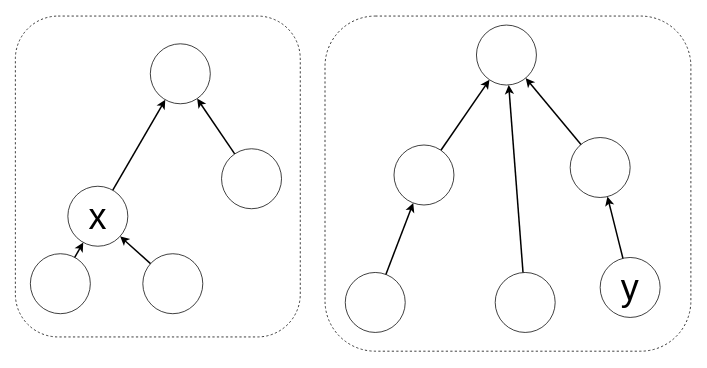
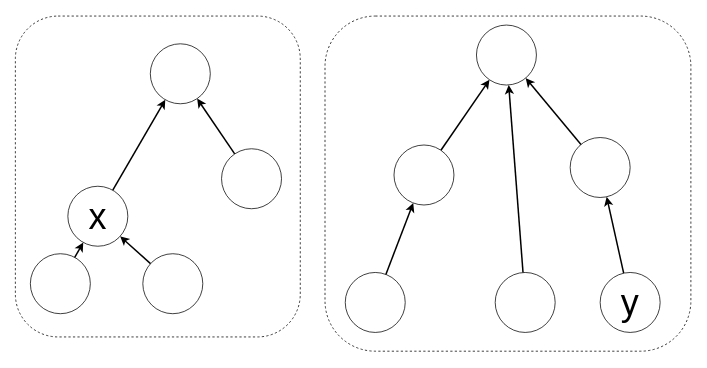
  <mxCell id="0" />
  <mxCell id="1" parent="0" />
  <mxCell id="2" value="" style="rounded=1;whiteSpace=wrap;html=1;fillColor=none;dashed=1;" vertex="1" parent="1"><mxGeometry x="20" y="20.5" width="380" height="428" as="geometry" /></mxCell>
  <mxCell id="3" value="" style="rounded=1;whiteSpace=wrap;html=1;fillColor=none;dashed=1;" vertex="1" parent="1"><mxGeometry x="433" y="20.5" width="488" height="447" as="geometry" /></mxCell>
  <mxCell id="4" value="" style="ellipse;whiteSpace=wrap;html=1;aspect=fixed;" vertex="1" parent="1"><mxGeometry x="200" y="57.5" width="80" height="80" as="geometry" /></mxCell>
  <mxCell id="5" value="&lt;font style=&quot;font-size: 48px&quot;&gt;x&lt;/font&gt;" style="ellipse;whiteSpace=wrap;html=1;aspect=fixed;" vertex="1" parent="1"><mxGeometry x="90" y="247.5" width="80" height="80" as="geometry" /></mxCell>
  <mxCell id="6" value="" style="endArrow=classic;html=1;strokeWidth=2;" edge="1" parent="1" source="5" target="4"><mxGeometry width="50" height="50" relative="1" as="geometry"><mxPoint x="270" y="227.5" as="sourcePoint" /><mxPoint x="320" y="177.5" as="targetPoint" /></mxGeometry></mxCell>
  <mxCell id="7" value="" style="ellipse;whiteSpace=wrap;html=1;aspect=fixed;" vertex="1" parent="1"><mxGeometry x="295" y="197.5" width="80" height="80" as="geometry" /></mxCell>
  <mxCell id="8" value="" style="ellipse;whiteSpace=wrap;html=1;aspect=fixed;" vertex="1" parent="1"><mxGeometry x="40" y="337.5" width="80" height="80" as="geometry" /></mxCell>
  <mxCell id="9" value="" style="ellipse;whiteSpace=wrap;html=1;aspect=fixed;" vertex="1" parent="1"><mxGeometry x="190" y="337.5" width="80" height="80" as="geometry" /></mxCell>
  <mxCell id="10" value="" style="endArrow=classic;html=1;strokeWidth=2;" edge="1" parent="1" source="8" target="5"><mxGeometry width="50" height="50" relative="1" as="geometry"><mxPoint x="72.945" y="350.235" as="sourcePoint" /><mxPoint x="119.87" y="277.647" as="targetPoint" /></mxGeometry></mxCell>
  <mxCell id="11" value="" style="endArrow=classic;html=1;strokeWidth=2;" edge="1" parent="1" source="9" target="5"><mxGeometry width="50" height="50" relative="1" as="geometry"><mxPoint x="60" y="487.5" as="sourcePoint" /><mxPoint x="110" y="437.5" as="targetPoint" /></mxGeometry></mxCell>
  <mxCell id="12" value="" style="endArrow=classic;html=1;strokeWidth=2;" edge="1" parent="1" source="7" target="4"><mxGeometry width="50" height="50" relative="1" as="geometry"><mxPoint x="360" y="157.5" as="sourcePoint" /><mxPoint x="410" y="107.5" as="targetPoint" /></mxGeometry></mxCell>
  <mxCell id="13" value="" style="ellipse;whiteSpace=wrap;html=1;aspect=fixed;" vertex="1" parent="1"><mxGeometry x="635" y="32.5" width="80" height="80" as="geometry" /></mxCell>
  <mxCell id="14" value="" style="ellipse;whiteSpace=wrap;html=1;aspect=fixed;" vertex="1" parent="1"><mxGeometry x="525" y="192.5" width="80" height="80" as="geometry" /></mxCell>
  <mxCell id="15" value="" style="ellipse;whiteSpace=wrap;html=1;aspect=fixed;" vertex="1" parent="1"><mxGeometry x="760" y="182.5" width="80" height="80" as="geometry" /></mxCell>
  <mxCell id="16" value="" style="ellipse;whiteSpace=wrap;html=1;aspect=fixed;" vertex="1" parent="1"><mxGeometry x="460" y="362.5" width="80" height="80" as="geometry" /></mxCell>
  <mxCell id="17" value="" style="ellipse;whiteSpace=wrap;html=1;aspect=fixed;" vertex="1" parent="1"><mxGeometry x="660" y="362.5" width="80" height="80" as="geometry" /></mxCell>
- <mxCell id="18" value="&lt;font style=&quot;font-size: 48px&quot;&gt;y&lt;/font&gt;" style="ellipse;whiteSpace=wrap;html=1;aspect=fixed;" vertex="1" parent="1"><mxGeometry x="800" y="342.5" width="80" height="80" as="geometry" /></mxCell>
+ <mxCell id="18" value="&lt;font style=&quot;font-size: 48px&quot;&gt;y&lt;/font&gt;" style="ellipse;whiteSpace=wrap;html=1;aspect=fixed;" vertex="1" parent="1"><mxGeometry x="800" y="362.5" width="80" height="80" as="geometry" /></mxCell>
  <mxCell id="19" value="" style="endArrow=classic;html=1;strokeWidth=2;" edge="1" parent="1" source="17" target="13"><mxGeometry width="50" height="50" relative="1" as="geometry"><mxPoint x="110" y="512.5" as="sourcePoint" /><mxPoint x="160" y="462.5" as="targetPoint" /></mxGeometry></mxCell>
  <mxCell id="20" value="" style="endArrow=classic;html=1;strokeWidth=2;" edge="1" parent="1" source="14" target="13"><mxGeometry width="50" height="50" relative="1" as="geometry"><mxPoint x="594.052" y="357.609" as="sourcePoint" /><mxPoint x="574.936" y="107.392" as="targetPoint" /></mxGeometry></mxCell>
  <mxCell id="21" value="" style="endArrow=classic;html=1;strokeWidth=2;" edge="1" parent="1" source="16" target="14"><mxGeometry width="50" height="50" relative="1" as="geometry"><mxPoint x="500.288" y="366.626" as="sourcePoint" /><mxPoint x="564.839" y="272.462" as="targetPoint" /></mxGeometry></mxCell>
  <mxCell id="22" value="" style="endArrow=classic;html=1;strokeWidth=2;" edge="1" parent="1" source="15" target="13"><mxGeometry width="50" height="50" relative="1" as="geometry"><mxPoint x="800.052" y="382.609" as="sourcePoint" /><mxPoint x="780.936" y="132.392" as="targetPoint" /></mxGeometry></mxCell>
  <mxCell id="23" value="" style="endArrow=classic;html=1;strokeWidth=2;" edge="1" parent="1" source="18" target="15"><mxGeometry width="50" height="50" relative="1" as="geometry"><mxPoint x="863.929" y="350.741" as="sourcePoint" /><mxPoint x="790.021" y="262.301" as="targetPoint" /></mxGeometry></mxCell>
